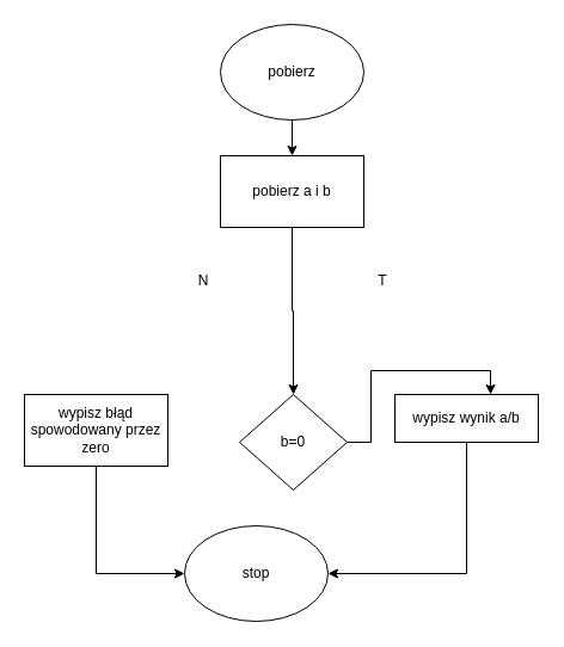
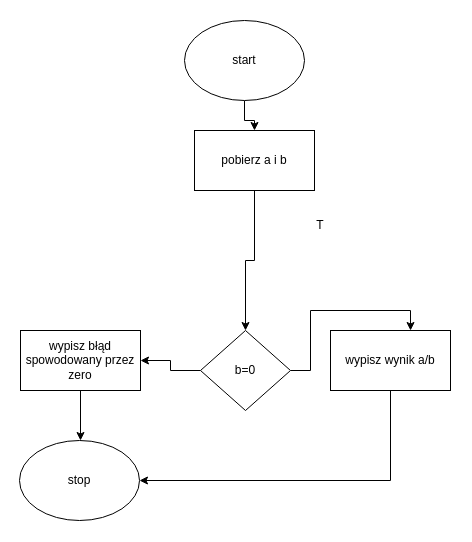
  <mxCell id="0" />
  <mxCell id="1" parent="0" />
  <mxCell id="2" style="edgeStyle=orthogonalEdgeStyle;rounded=0;orthogonalLoop=1;jettySize=auto;html=1;exitX=0.5;exitY=1;exitDx=0;exitDy=0;" edge="1" parent="1" source="3" target="6"><mxGeometry relative="1" as="geometry"><mxPoint x="244" y="160" as="targetPoint" /></mxGeometry></mxCell>
  <mxCell id="3" value="" style="ellipse;whiteSpace=wrap;html=1;" vertex="1" parent="1"><mxGeometry x="184" y="20" width="120" height="80" as="geometry" /></mxCell>
- <mxCell id="4" value="pobierz" style="text;html=1;strokeColor=none;fillColor=none;align=center;verticalAlign=middle;whiteSpace=wrap;rounded=0;" vertex="1" parent="1"><mxGeometry x="214" y="45" width="60" height="30" as="geometry" /></mxCell>
+ <mxCell id="4" value="start" style="text;html=1;strokeColor=none;fillColor=none;align=center;verticalAlign=middle;whiteSpace=wrap;rounded=0;" vertex="1" parent="1"><mxGeometry x="214" y="45" width="60" height="30" as="geometry" /></mxCell>
  <mxCell id="5" style="edgeStyle=orthogonalEdgeStyle;rounded=0;orthogonalLoop=1;jettySize=auto;html=1;" edge="1" parent="1" source="6" target="9"><mxGeometry relative="1" as="geometry"><mxPoint x="240" y="260" as="targetPoint" /></mxGeometry></mxCell>
- <mxCell id="6" value="pobierz a i b" style="rounded=0;whiteSpace=wrap;html=1;" vertex="1" parent="1"><mxGeometry x="184" y="130" width="120" height="60" as="geometry" /></mxCell>
+ <mxCell id="6" value="pobierz a i b" style="rounded=0;whiteSpace=wrap;html=1;" vertex="1" parent="1"><mxGeometry x="194" y="130" width="120" height="60" as="geometry" /></mxCell>
+ <mxCell id="7" style="edgeStyle=orthogonalEdgeStyle;rounded=0;orthogonalLoop=1;jettySize=auto;html=1;" edge="1" parent="1" source="9" target="11"><mxGeometry relative="1" as="geometry"><mxPoint x="60" y="320" as="targetPoint" /></mxGeometry></mxCell>
  <mxCell id="8" style="edgeStyle=orthogonalEdgeStyle;rounded=0;orthogonalLoop=1;jettySize=auto;html=1;entryX=0.667;entryY=0;entryDx=0;entryDy=0;entryPerimeter=0;" edge="1" parent="1" source="9" target="14"><mxGeometry relative="1" as="geometry" /></mxCell>
  <mxCell id="9" value="b=0" style="rhombus;whiteSpace=wrap;html=1;" vertex="1" parent="1"><mxGeometry x="200" y="330" width="90" height="80" as="geometry" /></mxCell>
  <mxCell id="10" style="edgeStyle=orthogonalEdgeStyle;rounded=0;orthogonalLoop=1;jettySize=auto;html=1;" edge="1" parent="1" source="11" target="12"><mxGeometry relative="1" as="geometry"><mxPoint x="50" y="490" as="targetPoint" /><Array as="points"><mxPoint x="80" y="480" /></Array></mxGeometry></mxCell>
  <mxCell id="11" value="wypisz błąd spowodowany przez zero" style="rounded=0;whiteSpace=wrap;html=1;" vertex="1" parent="1"><mxGeometry x="20" y="330" width="120" height="60" as="geometry" /></mxCell>
- <mxCell id="12" value="stop" style="ellipse;whiteSpace=wrap;html=1;" vertex="1" parent="1"><mxGeometry x="154" y="440" width="120" height="80" as="geometry" /></mxCell>
+ <mxCell id="12" value="stop" style="ellipse;whiteSpace=wrap;html=1;" vertex="1" parent="1"><mxGeometry x="19" y="440" width="120" height="80" as="geometry" /></mxCell>
  <mxCell id="13" style="edgeStyle=orthogonalEdgeStyle;rounded=0;orthogonalLoop=1;jettySize=auto;html=1;" edge="1" parent="1" source="14" target="12"><mxGeometry relative="1" as="geometry"><Array as="points"><mxPoint x="390" y="480" /></Array></mxGeometry></mxCell>
- <mxCell id="14" value="wypisz wynik a/b" style="rounded=0;whiteSpace=wrap;html=1;" vertex="1" parent="1"><mxGeometry x="330" y="330" width="120" height="40" as="geometry" /></mxCell>
- <mxCell id="15" value="N" style="text;html=1;strokeColor=none;fillColor=none;align=center;verticalAlign=middle;whiteSpace=wrap;rounded=0;" vertex="1" parent="1"><mxGeometry x="140" y="220" width="60" height="30" as="geometry" /></mxCell>
- <mxCell id="16" value="T" style="text;html=1;strokeColor=none;fillColor=none;align=center;verticalAlign=middle;whiteSpace=wrap;rounded=0;" vertex="1" parent="1"><mxGeometry x="290" y="220" width="60" height="30" as="geometry" /></mxCell>
+ <mxCell id="14" value="wypisz wynik a/b" style="rounded=0;whiteSpace=wrap;html=1;" vertex="1" parent="1"><mxGeometry x="330" y="330" width="120" height="60" as="geometry" /></mxCell>
+ <mxCell id="16" value="T" style="text;html=1;strokeColor=none;fillColor=none;align=center;verticalAlign=middle;whiteSpace=wrap;rounded=0;" vertex="1" parent="1"><mxGeometry x="290" y="210" width="60" height="30" as="geometry" /></mxCell>
